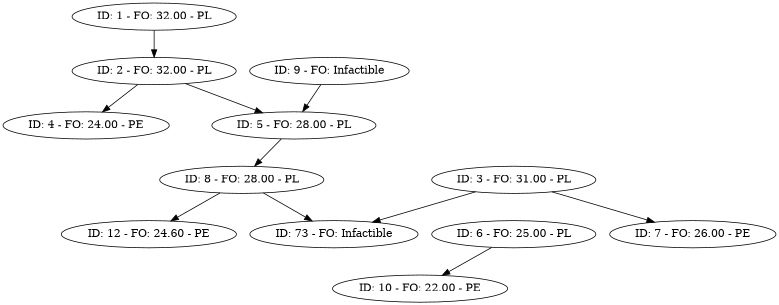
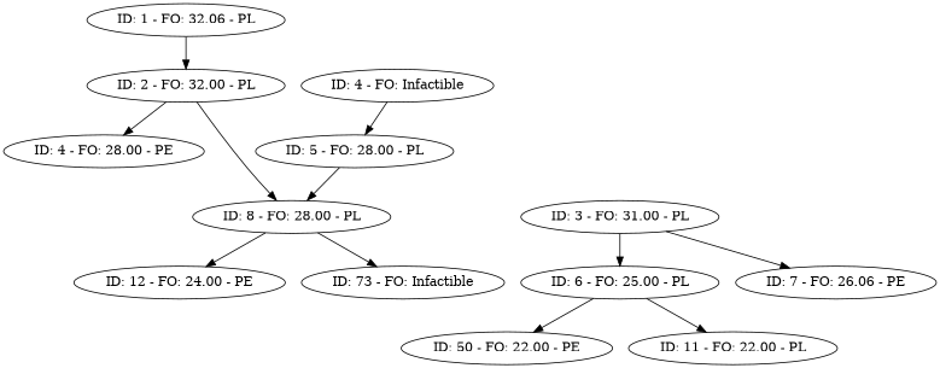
  digraph {
-   n1 [label="ID: 1 - FO: 32.00 - PL"]
+   n1 [label="ID: 1 - FO: 32.06 - PL"]
    n2 [label="ID: 2 - FO: 32.00 - PL"]
-   n3 [label="ID: 4 - FO: 24.00 - PE"]
+   n3 [label="ID: 4 - FO: 28.00 - PE"]
    n4 [label="ID: 5 - FO: 28.00 - PL"]
    n5 [label="ID: 3 - FO: 31.00 - PL"]
    n6 [label="ID: 6 - FO: 25.00 - PL"]
-   n7 [label="ID: 7 - FO: 26.00 - PE"]
+   n7 [label="ID: 7 - FO: 26.06 - PE"]
    n8 [label="ID: 8 - FO: 28.00 - PL"]
-   n9 [label="ID: 10 - FO: 22.00 - PE"]
-   n11 [label="ID: 12 - FO: 24.60 - PE"]
+   n9 [label="ID: 50 - FO: 22.00 - PE"]
+   n10 [label="ID: 11 - FO: 22.00 - PL"]
+   n11 [label="ID: 12 - FO: 24.00 - PE"]
    n12 [label="ID: 73 - FO: Infactible"]
-   n13 [label="ID: 9 - FO: Infactible"]
+   n13 [label="ID: 4 - FO: Infactible"]
    n1 -> n2
    n2 -> n3
-   n2 -> n4
+   n2 -> n8
    n4 -> n8
-   n5 -> n12
+   n5 -> n6
    n5 -> n7
    n6 -> n9
+   n6 -> n10
    n8 -> n11
    n8 -> n12
    n13 -> n4
  }
